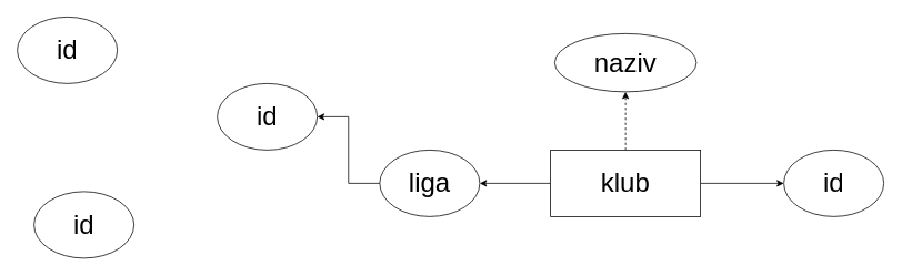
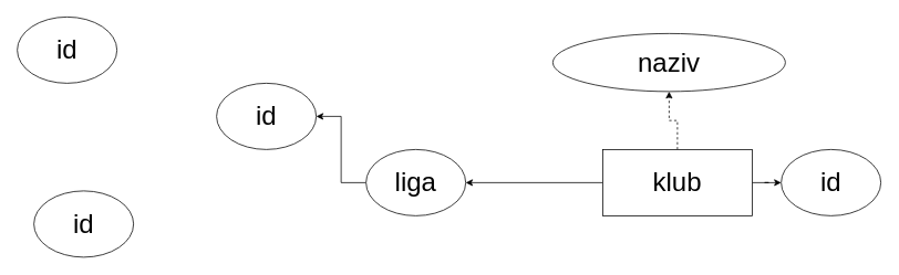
  <mxCell id="0" />
  <mxCell id="1" parent="0" />
  <mxCell id="2" style="edgeStyle=orthogonalEdgeStyle;rounded=0;orthogonalLoop=1;jettySize=auto;html=1;exitX=0.5;exitY=0;exitDx=0;exitDy=0;entryX=0.5;entryY=1;entryDx=0;entryDy=0;dashed=1;" edge="1" parent="1" source="5" target="6"><mxGeometry relative="1" as="geometry" /></mxCell>
  <mxCell id="3" style="edgeStyle=orthogonalEdgeStyle;rounded=0;orthogonalLoop=1;jettySize=auto;html=1;exitX=1;exitY=0.5;exitDx=0;exitDy=0;" edge="1" parent="1" source="5" target="7"><mxGeometry relative="1" as="geometry" /></mxCell>
  <mxCell id="4" style="edgeStyle=orthogonalEdgeStyle;rounded=0;orthogonalLoop=1;jettySize=auto;html=1;exitX=0;exitY=0.5;exitDx=0;exitDy=0;" edge="1" parent="1" source="5" target="9"><mxGeometry relative="1" as="geometry" /></mxCell>
- <mxCell id="5" value="&lt;span style=&quot;font-size: 32px;&quot;&gt;klub&lt;br&gt;&lt;/span&gt;" style="rounded=0;whiteSpace=wrap;html=1;" vertex="1" parent="1"><mxGeometry x="660" y="180" width="180" height="80" as="geometry" /></mxCell>
- <mxCell id="6" value="&lt;font style=&quot;font-size: 32px;&quot;&gt;naziv&lt;br&gt;&lt;/font&gt;" style="ellipse;whiteSpace=wrap;html=1;align=center;" vertex="1" parent="1"><mxGeometry x="665" y="40" width="170" height="70" as="geometry" /></mxCell>
+ <mxCell id="5" value="&lt;span style=&quot;font-size: 32px;&quot;&gt;klub&lt;br&gt;&lt;/span&gt;" style="rounded=0;whiteSpace=wrap;html=1;" vertex="1" parent="1"><mxGeometry x="725" y="180" width="180" height="80" as="geometry" /></mxCell>
+ <mxCell id="6" value="&lt;font style=&quot;font-size: 32px;&quot;&gt;naziv&lt;br&gt;&lt;/font&gt;" style="ellipse;whiteSpace=wrap;html=1;align=center;" vertex="1" parent="1"><mxGeometry x="665" y="40" width="280" height="70" as="geometry" /></mxCell>
  <mxCell id="7" value="&lt;span style=&quot;font-size: 32px;&quot;&gt;id&lt;/span&gt;" style="ellipse;whiteSpace=wrap;html=1;" vertex="1" parent="1"><mxGeometry x="940" y="180" width="120" height="80" as="geometry" /></mxCell>
  <mxCell id="8" style="edgeStyle=orthogonalEdgeStyle;rounded=0;orthogonalLoop=1;jettySize=auto;html=1;exitX=0;exitY=0.5;exitDx=0;exitDy=0;" edge="1" parent="1" source="9" target="10"><mxGeometry relative="1" as="geometry" /></mxCell>
- <mxCell id="9" value="&lt;font style=&quot;font-size: 32px;&quot;&gt;liga&lt;/font&gt;" style="ellipse;whiteSpace=wrap;html=1;" vertex="1" parent="1"><mxGeometry x="455" y="180" width="120" height="80" as="geometry" /></mxCell>
+ <mxCell id="9" value="&lt;font style=&quot;font-size: 32px;&quot;&gt;liga&lt;/font&gt;" style="ellipse;whiteSpace=wrap;html=1;" vertex="1" parent="1"><mxGeometry x="440" y="180" width="120" height="80" as="geometry" /></mxCell>
  <mxCell id="10" value="&lt;span style=&quot;font-size: 32px;&quot;&gt;id&lt;/span&gt;" style="ellipse;whiteSpace=wrap;html=1;" vertex="1" parent="1"><mxGeometry x="260" y="100" width="120" height="80" as="geometry" /></mxCell>
  <mxCell id="11" value="&lt;span style=&quot;font-size: 32px;&quot;&gt;id&lt;/span&gt;" style="ellipse;whiteSpace=wrap;html=1;" vertex="1" parent="1"><mxGeometry x="40" y="230" width="120" height="80" as="geometry" /></mxCell>
  <mxCell id="12" value="&lt;span style=&quot;font-size: 32px;&quot;&gt;id&lt;/span&gt;" style="ellipse;whiteSpace=wrap;html=1;" vertex="1" parent="1"><mxGeometry x="20" y="20" width="120" height="80" as="geometry" /></mxCell>
